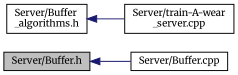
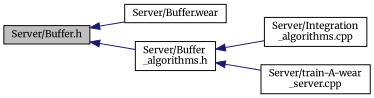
  digraph {
    fontname=Merriweather
    rankdir=LR
    node [color=black fillcolor=white fontname=Merriweather fontsize=10 shape=record style=filled]
    edge [color=midnightblue dir=back fontname=Merriweather fontsize=10 labelfontname=Helvetica labelfontsize=10 style=solid]
    n1 [fillcolor=grey75 fontcolor=black height=0.2 label="Server/Buffer.h" width=0.4]
-   n2 [height=0.2 label="Server/Buffer.cpp" width=0.4]
+   n2 [height=0.2 label="Server/Buffer.wear" width=0.4]
    n3 [height=0.2 label="Server/Buffer\l_algorithms.h" width=0.4]
+   n4 [height=0.2 label="Server/Integration\l_algorithms.cpp" width=0.4]
    n5 [height=0.2 label="Server/train-A-wear\l_server.cpp" width=0.4]
    n1 -> n2
+   n1 -> n3
+   n3 -> n4
    n3 -> n5
  }
